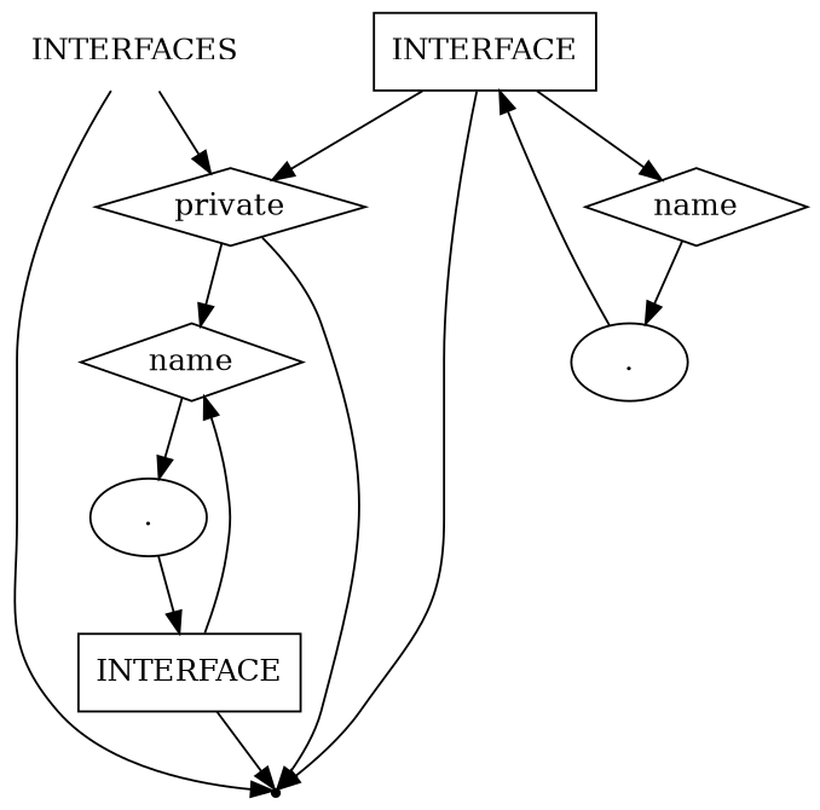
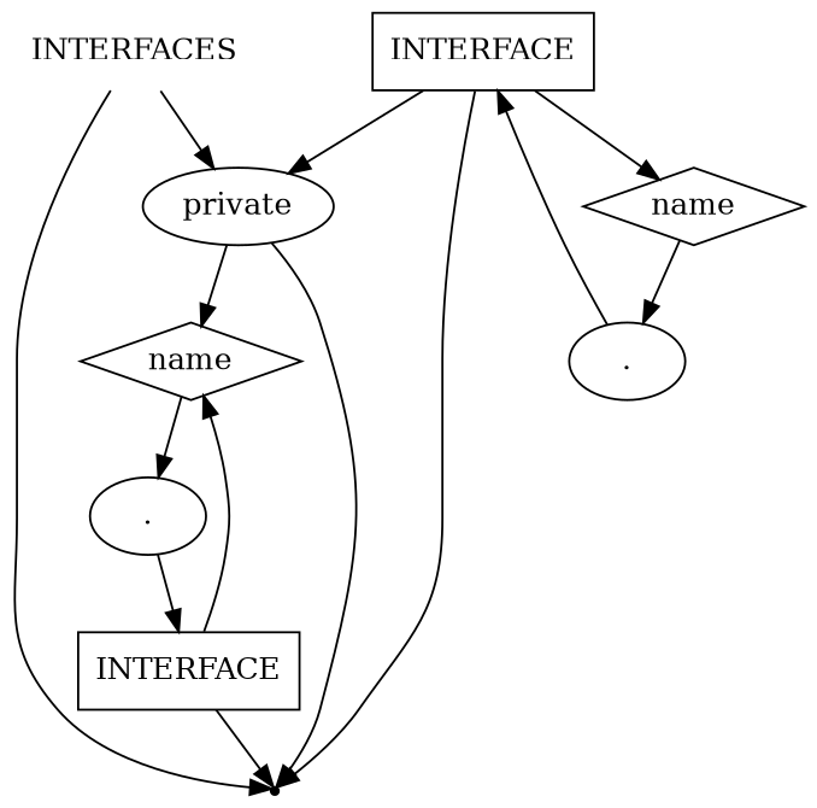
  digraph {
    fontname="DejaVu Serif"
    node [fontname="DejaVu Serif" shape=oval]
    edge [fontname="DejaVu Serif"]
    n1 [label=INTERFACES shape=plaintext]
-   n2 [label=private shape=diamond]
+   n2 [label=private]
    end [shape=point]
    n4 [label=name shape=diamond]
    n5 [label=name shape=diamond]
    n6 [label="."]
    n7 [label=INTERFACE shape=box]
    n8 [label="."]
    n9 [label=INTERFACE shape=box]
    n1 -> n2
    n1 -> end
    n2 -> end
    n2 -> n4
    n4 -> n8
    n5 -> n6
    n6 -> n7
    n7 -> n2
    n7 -> end
    n7 -> n5
    n8 -> n9
    n9 -> end
    n9 -> n4
  }
